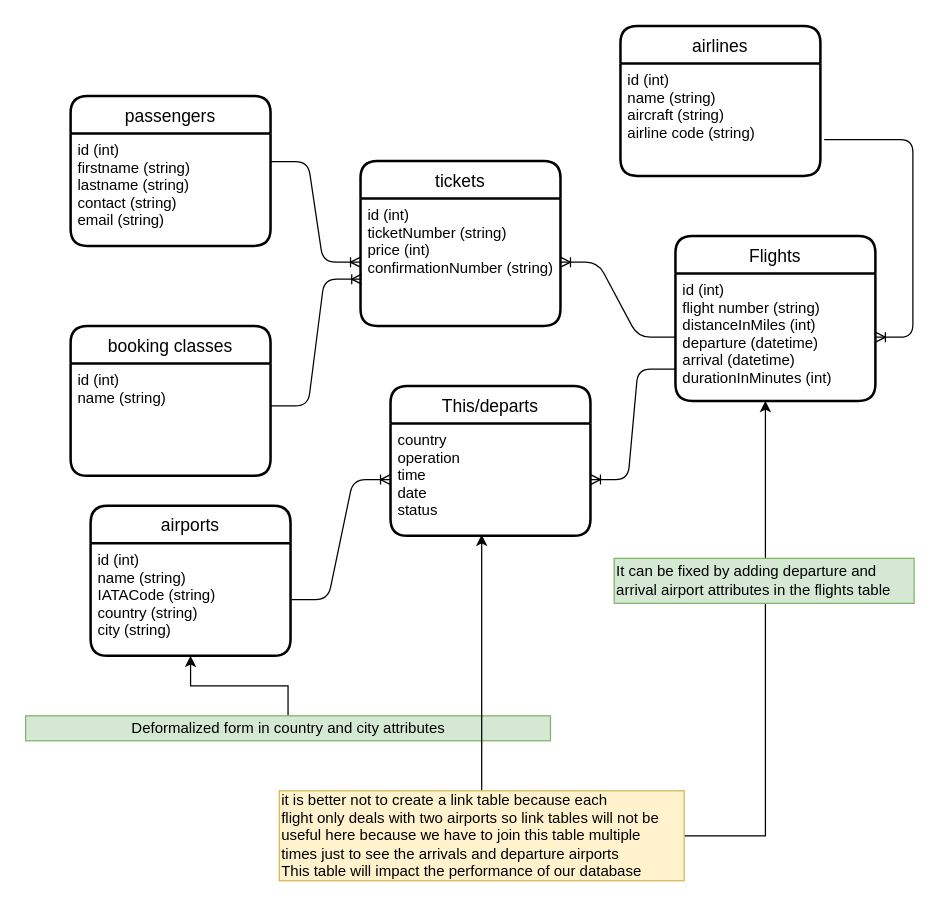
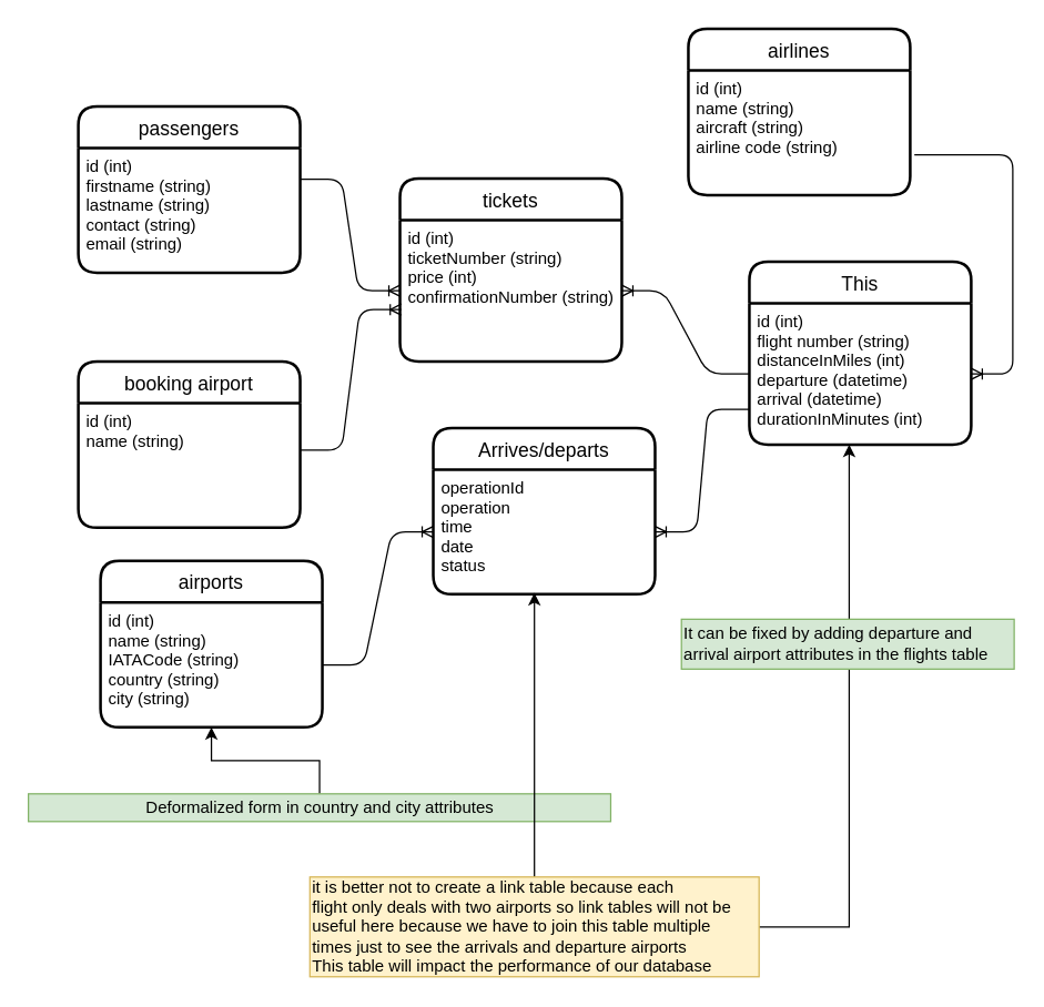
  <mxCell id="0" />
  <mxCell id="1" parent="0" />
  <mxCell id="2" value="passengers" style="swimlane;childLayout=stackLayout;horizontal=1;startSize=30;horizontalStack=0;rounded=1;fontSize=14;fontStyle=0;strokeWidth=2;resizeParent=0;resizeLast=1;shadow=0;dashed=0;align=center;" vertex="1" parent="1"><mxGeometry x="56" y="76" width="160" height="120" as="geometry" /></mxCell>
  <mxCell id="3" value="id (int)&#10;firstname (string)&#10;lastname (string)&#10;contact (string)&#10;email (string)&#10;" style="align=left;strokeColor=none;fillColor=none;spacingLeft=4;fontSize=12;verticalAlign=top;resizable=0;rotatable=0;part=1;" vertex="1" parent="2"><mxGeometry y="30" width="160" height="90" as="geometry" /></mxCell>
  <mxCell id="4" value="tickets" style="swimlane;childLayout=stackLayout;horizontal=1;startSize=30;horizontalStack=0;rounded=1;fontSize=14;fontStyle=0;strokeWidth=2;resizeParent=0;resizeLast=1;shadow=0;dashed=0;align=center;" vertex="1" parent="1"><mxGeometry x="288" y="128" width="160" height="132" as="geometry" /></mxCell>
  <mxCell id="5" value="id (int)&#10;ticketNumber (string)&#10;price (int)&#10;confirmationNumber (string)" style="align=left;strokeColor=none;fillColor=none;spacingLeft=4;fontSize=12;verticalAlign=top;resizable=0;rotatable=0;part=1;" vertex="1" parent="4"><mxGeometry y="30" width="160" height="102" as="geometry" /></mxCell>
- <mxCell id="6" value="booking classes" style="swimlane;childLayout=stackLayout;horizontal=1;startSize=30;horizontalStack=0;rounded=1;fontSize=14;fontStyle=0;strokeWidth=2;resizeParent=0;resizeLast=1;shadow=0;dashed=0;align=center;" vertex="1" parent="1"><mxGeometry x="56" y="260" width="160" height="120" as="geometry" /></mxCell>
+ <mxCell id="6" value="booking airport" style="swimlane;childLayout=stackLayout;horizontal=1;startSize=30;horizontalStack=0;rounded=1;fontSize=14;fontStyle=0;strokeWidth=2;resizeParent=0;resizeLast=1;shadow=0;dashed=0;align=center;" vertex="1" parent="1"><mxGeometry x="56" y="260" width="160" height="120" as="geometry" /></mxCell>
  <mxCell id="7" value="id (int)&#10;name (string)" style="align=left;strokeColor=none;fillColor=none;spacingLeft=4;fontSize=12;verticalAlign=top;resizable=0;rotatable=0;part=1;" vertex="1" parent="6"><mxGeometry y="30" width="160" height="90" as="geometry" /></mxCell>
  <mxCell id="8" value="airlines" style="swimlane;childLayout=stackLayout;horizontal=1;startSize=30;horizontalStack=0;rounded=1;fontSize=14;fontStyle=0;strokeWidth=2;resizeParent=0;resizeLast=1;shadow=0;dashed=0;align=center;" vertex="1" parent="1"><mxGeometry x="496" y="20" width="160" height="120" as="geometry" /></mxCell>
  <mxCell id="9" value="id (int)&#10;name (string)&#10;aircraft (string)&#10;airline code (string)" style="align=left;strokeColor=none;fillColor=none;spacingLeft=4;fontSize=12;verticalAlign=top;resizable=0;rotatable=0;part=1;" vertex="1" parent="8"><mxGeometry y="30" width="160" height="90" as="geometry" /></mxCell>
- <mxCell id="10" value="Flights" style="swimlane;childLayout=stackLayout;horizontal=1;startSize=30;horizontalStack=0;rounded=1;fontSize=14;fontStyle=0;strokeWidth=2;resizeParent=0;resizeLast=1;shadow=0;dashed=0;align=center;" vertex="1" parent="1"><mxGeometry x="540" y="188" width="160" height="132" as="geometry" /></mxCell>
+ <mxCell id="10" value="This" style="swimlane;childLayout=stackLayout;horizontal=1;startSize=30;horizontalStack=0;rounded=1;fontSize=14;fontStyle=0;strokeWidth=2;resizeParent=0;resizeLast=1;shadow=0;dashed=0;align=center;" vertex="1" parent="1"><mxGeometry x="540" y="188" width="160" height="132" as="geometry" /></mxCell>
  <mxCell id="11" value="id (int)&#10;flight number (string)&#10;distanceInMiles (int)&#10;departure (datetime)&#10;arrival (datetime)&#10;durationInMinutes (int)" style="align=left;strokeColor=none;fillColor=none;spacingLeft=4;fontSize=12;verticalAlign=top;resizable=0;rotatable=0;part=1;" vertex="1" parent="10"><mxGeometry y="30" width="160" height="102" as="geometry" /></mxCell>
  <mxCell id="12" value="airports" style="swimlane;childLayout=stackLayout;horizontal=1;startSize=30;horizontalStack=0;rounded=1;fontSize=14;fontStyle=0;strokeWidth=2;resizeParent=0;resizeLast=1;shadow=0;dashed=0;align=center;" vertex="1" parent="1"><mxGeometry x="72" y="404" width="160" height="120" as="geometry" /></mxCell>
  <mxCell id="13" value="id (int)&#10;name (string)&#10;IATACode (string)&#10;country (string)&#10;city (string)" style="align=left;strokeColor=none;fillColor=none;spacingLeft=4;fontSize=12;verticalAlign=top;resizable=0;rotatable=0;part=1;" vertex="1" parent="12"><mxGeometry y="30" width="160" height="90" as="geometry" /></mxCell>
  <mxCell id="14" value="" style="edgeStyle=entityRelationEdgeStyle;fontSize=12;html=1;endArrow=ERoneToMany;exitX=1;exitY=0.25;exitDx=0;exitDy=0;" edge="1" parent="1" source="3" target="5"><mxGeometry width="100" height="100" relative="1" as="geometry"><mxPoint x="228" y="236" as="sourcePoint" /><mxPoint x="446" y="126" as="targetPoint" /></mxGeometry></mxCell>
  <mxCell id="15" value="" style="edgeStyle=entityRelationEdgeStyle;fontSize=12;html=1;endArrow=ERoneToMany;exitX=1;exitY=0.378;exitDx=0;exitDy=0;exitPerimeter=0;entryX=0.006;entryY=0.633;entryDx=0;entryDy=0;entryPerimeter=0;" edge="1" parent="1" source="7" target="5"><mxGeometry width="100" height="100" relative="1" as="geometry"><mxPoint x="348" y="324" as="sourcePoint" /><mxPoint x="336" y="368" as="targetPoint" /></mxGeometry></mxCell>
  <mxCell id="16" value="" style="edgeStyle=entityRelationEdgeStyle;fontSize=12;html=1;endArrow=ERoneToMany;exitX=0;exitY=0.5;exitDx=0;exitDy=0;" edge="1" parent="1" source="11" target="5"><mxGeometry width="100" height="100" relative="1" as="geometry"><mxPoint x="576" y="368" as="sourcePoint" /><mxPoint x="552" y="488" as="targetPoint" /></mxGeometry></mxCell>
  <mxCell id="17" value="" style="edgeStyle=entityRelationEdgeStyle;fontSize=12;html=1;endArrow=ERoneToMany;exitX=1.019;exitY=0.678;exitDx=0;exitDy=0;exitPerimeter=0;" edge="1" parent="1" source="9" target="11"><mxGeometry width="100" height="100" relative="1" as="geometry"><mxPoint x="660" y="104" as="sourcePoint" /><mxPoint x="516" y="380" as="targetPoint" /></mxGeometry></mxCell>
- <mxCell id="18" value="This/departs" style="swimlane;childLayout=stackLayout;horizontal=1;startSize=30;horizontalStack=0;rounded=1;fontSize=14;fontStyle=0;strokeWidth=2;resizeParent=0;resizeLast=1;shadow=0;dashed=0;align=center;" vertex="1" parent="1"><mxGeometry x="312" y="308" width="160" height="120" as="geometry" /></mxCell>
- <mxCell id="19" value="country&#10;operation&#10;time&#10;date&#10;status" style="align=left;strokeColor=none;fillColor=none;spacingLeft=4;fontSize=12;verticalAlign=top;resizable=0;rotatable=0;part=1;" vertex="1" parent="18"><mxGeometry y="30" width="160" height="90" as="geometry" /></mxCell>
+ <mxCell id="18" value="Arrives/departs" style="swimlane;childLayout=stackLayout;horizontal=1;startSize=30;horizontalStack=0;rounded=1;fontSize=14;fontStyle=0;strokeWidth=2;resizeParent=0;resizeLast=1;shadow=0;dashed=0;align=center;" vertex="1" parent="1"><mxGeometry x="312" y="308" width="160" height="120" as="geometry" /></mxCell>
+ <mxCell id="19" value="operationId&#10;operation&#10;time&#10;date&#10;status" style="align=left;strokeColor=none;fillColor=none;spacingLeft=4;fontSize=12;verticalAlign=top;resizable=0;rotatable=0;part=1;" vertex="1" parent="18"><mxGeometry y="30" width="160" height="90" as="geometry" /></mxCell>
  <mxCell id="20" value="" style="edgeStyle=entityRelationEdgeStyle;fontSize=12;html=1;endArrow=ERoneToMany;" edge="1" parent="1" source="13" target="19"><mxGeometry width="100" height="100" relative="1" as="geometry"><mxPoint x="348" y="528" as="sourcePoint" /><mxPoint x="448" y="428" as="targetPoint" /></mxGeometry></mxCell>
  <mxCell id="21" value="" style="edgeStyle=entityRelationEdgeStyle;fontSize=12;html=1;endArrow=ERoneToMany;entryX=1;entryY=0.5;entryDx=0;entryDy=0;exitX=0;exitY=0.75;exitDx=0;exitDy=0;" edge="1" parent="1" source="11" target="19"><mxGeometry width="100" height="100" relative="1" as="geometry"><mxPoint x="588" y="444" as="sourcePoint" /><mxPoint x="688" y="344" as="targetPoint" /></mxGeometry></mxCell>
  <mxCell id="22" style="edgeStyle=orthogonalEdgeStyle;rounded=0;orthogonalLoop=1;jettySize=auto;html=1;entryX=0.5;entryY=1;entryDx=0;entryDy=0;" edge="1" parent="1" source="23" target="13"><mxGeometry relative="1" as="geometry" /></mxCell>
  <mxCell id="23" value="Deformalized form in country and city attributes" style="text;html=1;align=center;verticalAlign=middle;resizable=0;points=[];autosize=1;strokeColor=#82b366;fillColor=#d5e8d4;" vertex="1" parent="1"><mxGeometry x="20" y="572" width="420" height="20" as="geometry" /></mxCell>
  <mxCell id="24" style="edgeStyle=orthogonalEdgeStyle;rounded=0;orthogonalLoop=1;jettySize=auto;html=1;entryX=0.456;entryY=0.989;entryDx=0;entryDy=0;entryPerimeter=0;" edge="1" parent="1" source="26" target="19"><mxGeometry relative="1" as="geometry" /></mxCell>
  <mxCell id="25" style="edgeStyle=orthogonalEdgeStyle;rounded=0;orthogonalLoop=1;jettySize=auto;html=1;" edge="1" parent="1" source="26" target="11"><mxGeometry relative="1" as="geometry"><mxPoint x="660" y="668" as="targetPoint" /><Array as="points"><mxPoint x="612" y="668" /></Array></mxGeometry></mxCell>
  <mxCell id="26" value="it is better not to create a link table because each&lt;br&gt;flight only deals with two airports so link tables will not be&lt;br&gt;useful here because we have to join this table multiple&lt;br&gt;times just to see the arrivals and departure airports&lt;br&gt;This table will impact the performance of our database" style="text;html=1;align=left;verticalAlign=middle;resizable=0;points=[];autosize=1;strokeColor=#d6b656;fillColor=#fff2cc;" vertex="1" parent="1"><mxGeometry x="223" y="632" width="324" height="72" as="geometry" /></mxCell>
  <mxCell id="27" value="It can be fixed by adding departure and&lt;br&gt;arrival airport attributes in the&amp;nbsp;flights table" style="text;html=1;align=left;verticalAlign=middle;resizable=0;points=[];autosize=1;strokeColor=#82b366;fillColor=#d5e8d4;" vertex="1" parent="1"><mxGeometry x="491" y="446" width="240" height="36" as="geometry" /></mxCell>
